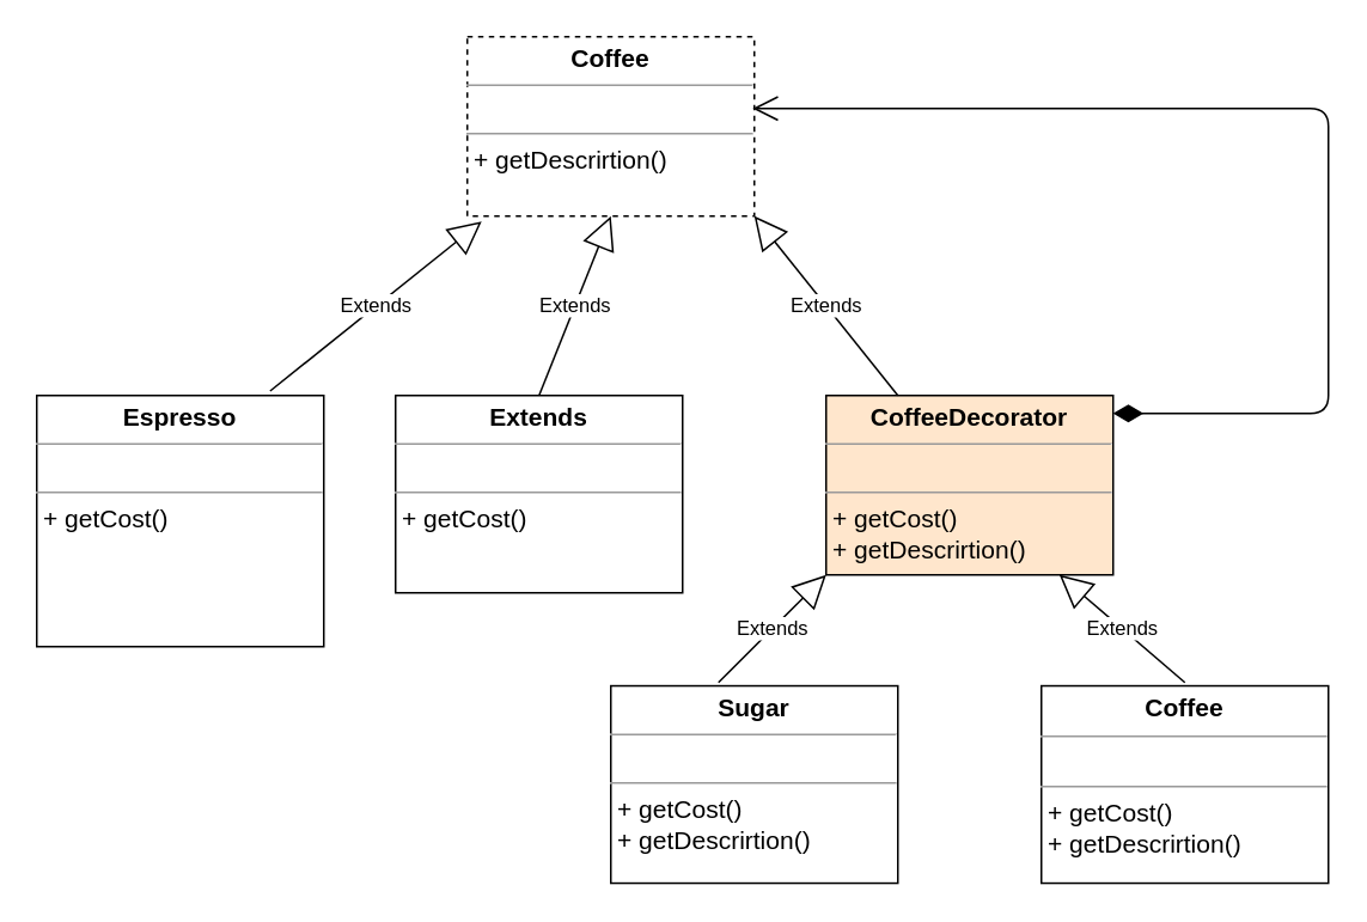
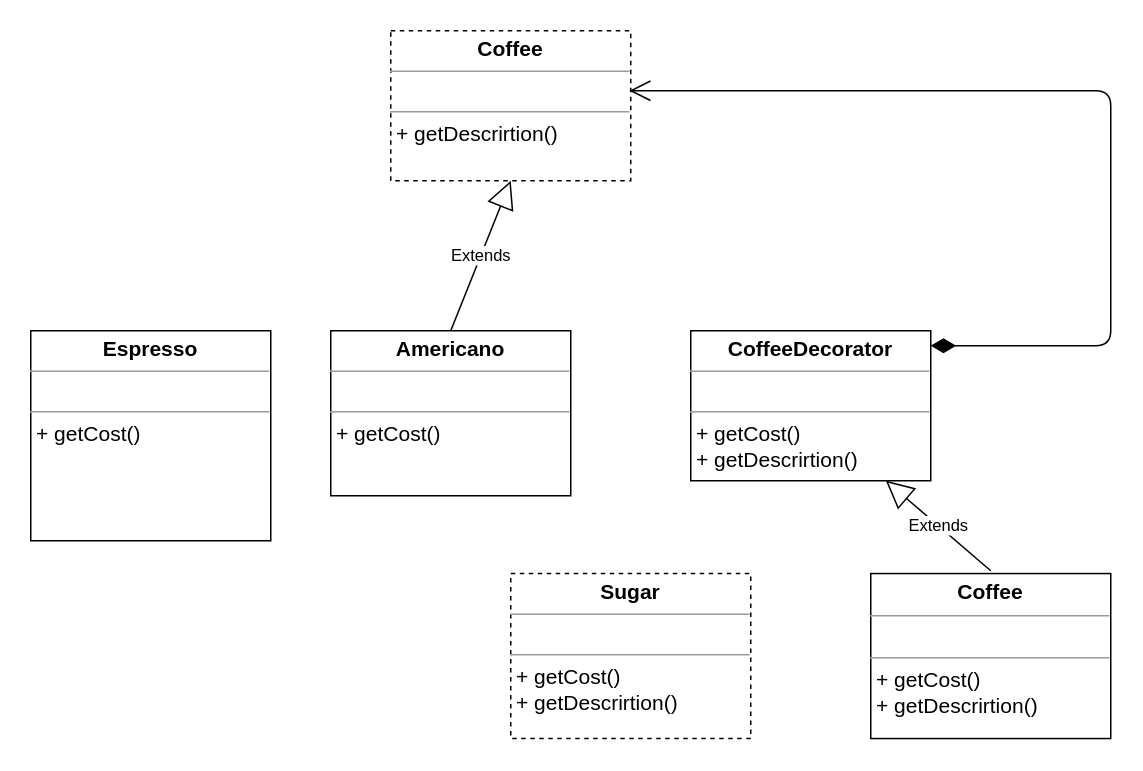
  <mxCell id="0" />
  <mxCell id="1" parent="0" />
- <mxCell id="2" value="&lt;p style=&quot;margin: 0px ; margin-top: 4px ; text-align: center&quot;&gt;&lt;b style=&quot;font-size: 14px&quot;&gt;Sugar&lt;/b&gt;&lt;/p&gt;&lt;hr size=&quot;1&quot;&gt;&lt;p style=&quot;margin: 0px ; margin-left: 4px&quot;&gt;&lt;br&gt;&lt;/p&gt;&lt;hr size=&quot;1&quot;&gt;&lt;p style=&quot;margin: 0px 0px 0px 4px ; font-size: 14px&quot;&gt;&lt;font style=&quot;font-size: 14px&quot;&gt;+ getCost()&lt;/font&gt;&lt;/p&gt;&lt;p style=&quot;margin: 0px 0px 0px 4px ; font-size: 14px&quot;&gt;&lt;font style=&quot;font-size: 14px&quot;&gt;+ getDescrirtion()&lt;/font&gt;&lt;br&gt;&lt;/p&gt;" style="verticalAlign=top;align=left;overflow=fill;fontSize=12;fontFamily=Helvetica;html=1;" parent="1" vertex="1"><mxGeometry x="340" y="381.87" width="160" height="110" as="geometry" /></mxCell>
+ <mxCell id="2" value="&lt;p style=&quot;margin: 0px ; margin-top: 4px ; text-align: center&quot;&gt;&lt;b style=&quot;font-size: 14px&quot;&gt;Sugar&lt;/b&gt;&lt;/p&gt;&lt;hr size=&quot;1&quot;&gt;&lt;p style=&quot;margin: 0px ; margin-left: 4px&quot;&gt;&lt;br&gt;&lt;/p&gt;&lt;hr size=&quot;1&quot;&gt;&lt;p style=&quot;margin: 0px 0px 0px 4px ; font-size: 14px&quot;&gt;&lt;font style=&quot;font-size: 14px&quot;&gt;+ getCost()&lt;/font&gt;&lt;/p&gt;&lt;p style=&quot;margin: 0px 0px 0px 4px ; font-size: 14px&quot;&gt;&lt;font style=&quot;font-size: 14px&quot;&gt;+ getDescrirtion()&lt;/font&gt;&lt;br&gt;&lt;/p&gt;" style="verticalAlign=top;align=left;overflow=fill;fontSize=12;fontFamily=Helvetica;html=1;dashed=1;" parent="1" vertex="1"><mxGeometry x="340" y="381.87" width="160" height="110" as="geometry" /></mxCell>
  <mxCell id="3" value="&lt;p style=&quot;margin: 4px 0px 0px ; text-align: center ; font-size: 14px&quot;&gt;&lt;font style=&quot;font-size: 14px&quot;&gt;&lt;b&gt;Coffee&lt;/b&gt;&lt;br&gt;&lt;/font&gt;&lt;/p&gt;&lt;hr size=&quot;1&quot; style=&quot;font-size: 14px&quot;&gt;&lt;p style=&quot;margin: 0px ; margin-left: 4px&quot;&gt;&lt;br&gt;&lt;/p&gt;&lt;hr size=&quot;1&quot;&gt;&lt;p style=&quot;margin: 0px ; margin-left: 4px&quot;&gt;&lt;span style=&quot;font-size: 14px&quot;&gt;+ getCost()&lt;/span&gt;&lt;/p&gt;&lt;p style=&quot;margin: 0px ; margin-left: 4px&quot;&gt;&lt;span style=&quot;font-size: 14px&quot;&gt;+ getDescrirtion()&lt;/span&gt;&lt;br&gt;&lt;/p&gt;&lt;div&gt;&lt;span style=&quot;font-size: 14px&quot;&gt;&lt;br&gt;&lt;/span&gt;&lt;/div&gt;" style="verticalAlign=top;align=left;overflow=fill;fontSize=12;fontFamily=Helvetica;html=1;" parent="1" vertex="1"><mxGeometry x="580" y="381.87" width="160" height="110" as="geometry" /></mxCell>
  <mxCell id="4" value="&lt;p style=&quot;margin: 0px ; margin-top: 4px ; text-align: center&quot;&gt;&lt;b&gt;&lt;font style=&quot;font-size: 14px&quot;&gt;Coffee&lt;/font&gt;&lt;/b&gt;&lt;/p&gt;&lt;hr size=&quot;1&quot;&gt;&lt;p style=&quot;margin: 0px ; margin-left: 4px&quot;&gt;&lt;br&gt;&lt;/p&gt;&lt;hr size=&quot;1&quot;&gt;&lt;p style=&quot;margin: 0px 0px 0px 4px ; font-size: 14px&quot;&gt;&lt;span&gt;+ getDescrirtion()&lt;/span&gt;&lt;br&gt;&lt;/p&gt;" style="verticalAlign=top;align=left;overflow=fill;fontSize=12;fontFamily=Helvetica;html=1;dashed=1;" parent="1" vertex="1"><mxGeometry x="260" y="20" width="160" height="100" as="geometry" /></mxCell>
- <mxCell id="5" value="&lt;p style=&quot;margin: 0px ; margin-top: 4px ; text-align: center&quot;&gt;&lt;b style=&quot;font-size: 14px&quot;&gt;CoffeeDecorator&lt;/b&gt;&lt;/p&gt;&lt;hr size=&quot;1&quot;&gt;&lt;p style=&quot;margin: 0px ; margin-left: 4px&quot;&gt;&lt;br&gt;&lt;/p&gt;&lt;hr size=&quot;1&quot;&gt;&lt;p style=&quot;margin: 0px 0px 0px 4px ; font-size: 14px&quot;&gt;&lt;font style=&quot;font-size: 14px&quot;&gt;+ getCost()&lt;/font&gt;&lt;/p&gt;&lt;p style=&quot;margin: 0px 0px 0px 4px ; font-size: 14px&quot;&gt;&lt;font style=&quot;font-size: 14px&quot;&gt;+ getDescrirtion()&lt;/font&gt;&lt;/p&gt;" style="verticalAlign=top;align=left;overflow=fill;fontSize=12;fontFamily=Helvetica;html=1;fillColor=#ffe6cc;" vertex="1" parent="1"><mxGeometry x="460" y="220" width="160" height="100" as="geometry" /></mxCell>
- <mxCell id="6" value="Extends" style="endArrow=block;endSize=16;endFill=0;html=1;exitX=0.375;exitY=-0.017;exitDx=0;exitDy=0;exitPerimeter=0;entryX=0;entryY=1;entryDx=0;entryDy=0;" edge="1" parent="1" source="2" target="5"><mxGeometry width="160" relative="1" as="geometry"><mxPoint x="280" y="330" as="sourcePoint" /><mxPoint x="440" y="330" as="targetPoint" /></mxGeometry></mxCell>
+ <mxCell id="5" value="&lt;p style=&quot;margin: 0px ; margin-top: 4px ; text-align: center&quot;&gt;&lt;b style=&quot;font-size: 14px&quot;&gt;CoffeeDecorator&lt;/b&gt;&lt;/p&gt;&lt;hr size=&quot;1&quot;&gt;&lt;p style=&quot;margin: 0px ; margin-left: 4px&quot;&gt;&lt;br&gt;&lt;/p&gt;&lt;hr size=&quot;1&quot;&gt;&lt;p style=&quot;margin: 0px 0px 0px 4px ; font-size: 14px&quot;&gt;&lt;font style=&quot;font-size: 14px&quot;&gt;+ getCost()&lt;/font&gt;&lt;/p&gt;&lt;p style=&quot;margin: 0px 0px 0px 4px ; font-size: 14px&quot;&gt;&lt;font style=&quot;font-size: 14px&quot;&gt;+ getDescrirtion()&lt;/font&gt;&lt;/p&gt;" style="verticalAlign=top;align=left;overflow=fill;fontSize=12;fontFamily=Helvetica;html=1;" vertex="1" parent="1"><mxGeometry x="460" y="220" width="160" height="100" as="geometry" /></mxCell>
  <mxCell id="7" value="Extends" style="endArrow=block;endSize=16;endFill=0;html=1;entryX=0.813;entryY=1;entryDx=0;entryDy=0;entryPerimeter=0;" edge="1" parent="1" target="5"><mxGeometry width="160" relative="1" as="geometry"><mxPoint x="660" y="380" as="sourcePoint" /><mxPoint x="807" y="340" as="targetPoint" /></mxGeometry></mxCell>
  <mxCell id="8" value="&lt;p style=&quot;margin: 0px ; margin-top: 4px ; text-align: center&quot;&gt;&lt;b style=&quot;font-size: 14px&quot;&gt;Espresso&lt;/b&gt;&lt;/p&gt;&lt;hr size=&quot;1&quot;&gt;&lt;p style=&quot;margin: 0px ; margin-left: 4px&quot;&gt;&lt;br&gt;&lt;/p&gt;&lt;hr size=&quot;1&quot;&gt;&lt;p style=&quot;margin: 0px 0px 0px 4px ; font-size: 14px&quot;&gt;&lt;font style=&quot;font-size: 14px&quot;&gt;+ getCost()&lt;/font&gt;&lt;/p&gt;" style="verticalAlign=top;align=left;overflow=fill;fontSize=12;fontFamily=Helvetica;html=1;" vertex="1" parent="1"><mxGeometry x="20" y="220" width="160" height="140" as="geometry" /></mxCell>
- <mxCell id="9" value="&lt;p style=&quot;margin: 0px ; margin-top: 4px ; text-align: center&quot;&gt;&lt;span style=&quot;font-size: 14px&quot;&gt;&lt;b&gt;Extends&lt;/b&gt;&lt;/span&gt;&lt;/p&gt;&lt;hr size=&quot;1&quot;&gt;&lt;p style=&quot;margin: 0px ; margin-left: 4px&quot;&gt;&lt;br&gt;&lt;/p&gt;&lt;hr size=&quot;1&quot;&gt;&lt;p style=&quot;margin: 0px 0px 0px 4px ; font-size: 14px&quot;&gt;&lt;font style=&quot;font-size: 14px&quot;&gt;+ getCost()&lt;/font&gt;&lt;/p&gt;" style="verticalAlign=top;align=left;overflow=fill;fontSize=12;fontFamily=Helvetica;html=1;" vertex="1" parent="1"><mxGeometry x="220" y="220" width="160" height="110" as="geometry" /></mxCell>
- <mxCell id="10" value="Extends" style="endArrow=block;endSize=16;endFill=0;html=1;exitX=0.25;exitY=0;exitDx=0;exitDy=0;entryX=1;entryY=1;entryDx=0;entryDy=0;" edge="1" parent="1" source="5" target="4"><mxGeometry width="160" relative="1" as="geometry"><mxPoint x="480" y="170" as="sourcePoint" /><mxPoint x="640" y="170" as="targetPoint" /></mxGeometry></mxCell>
+ <mxCell id="9" value="&lt;p style=&quot;margin: 0px ; margin-top: 4px ; text-align: center&quot;&gt;&lt;span style=&quot;font-size: 14px&quot;&gt;&lt;b&gt;Americano&lt;/b&gt;&lt;/span&gt;&lt;/p&gt;&lt;hr size=&quot;1&quot;&gt;&lt;p style=&quot;margin: 0px ; margin-left: 4px&quot;&gt;&lt;br&gt;&lt;/p&gt;&lt;hr size=&quot;1&quot;&gt;&lt;p style=&quot;margin: 0px 0px 0px 4px ; font-size: 14px&quot;&gt;&lt;font style=&quot;font-size: 14px&quot;&gt;+ getCost()&lt;/font&gt;&lt;/p&gt;" style="verticalAlign=top;align=left;overflow=fill;fontSize=12;fontFamily=Helvetica;html=1;" vertex="1" parent="1"><mxGeometry x="220" y="220" width="160" height="110" as="geometry" /></mxCell>
  <mxCell id="11" value="Extends" style="endArrow=block;endSize=16;endFill=0;html=1;exitX=0.5;exitY=0;exitDx=0;exitDy=0;entryX=0.5;entryY=1;entryDx=0;entryDy=0;" edge="1" parent="1" source="9" target="4"><mxGeometry width="160" relative="1" as="geometry"><mxPoint x="260" y="180" as="sourcePoint" /><mxPoint x="420" y="180" as="targetPoint" /></mxGeometry></mxCell>
- <mxCell id="12" value="Extends" style="endArrow=block;endSize=16;endFill=0;html=1;exitX=0.813;exitY=-0.018;exitDx=0;exitDy=0;exitPerimeter=0;entryX=0.05;entryY=1.03;entryDx=0;entryDy=0;entryPerimeter=0;" edge="1" parent="1" source="8" target="4"><mxGeometry width="160" relative="1" as="geometry"><mxPoint x="120" y="140" as="sourcePoint" /><mxPoint x="280" y="140" as="targetPoint" /></mxGeometry></mxCell>
  <mxCell id="13" value="" style="endArrow=open;html=1;endSize=12;startArrow=diamondThin;startSize=14;startFill=1;edgeStyle=orthogonalEdgeStyle;align=left;verticalAlign=bottom;entryX=0.994;entryY=0.4;entryDx=0;entryDy=0;entryPerimeter=0;" edge="1" parent="1" target="4"><mxGeometry x="-0.967" y="30" relative="1" as="geometry"><mxPoint x="620" y="230" as="sourcePoint" /><mxPoint x="660" y="60" as="targetPoint" /><Array as="points"><mxPoint x="740" y="230" /><mxPoint x="740" y="60" /></Array><mxPoint as="offset" /></mxGeometry></mxCell>
